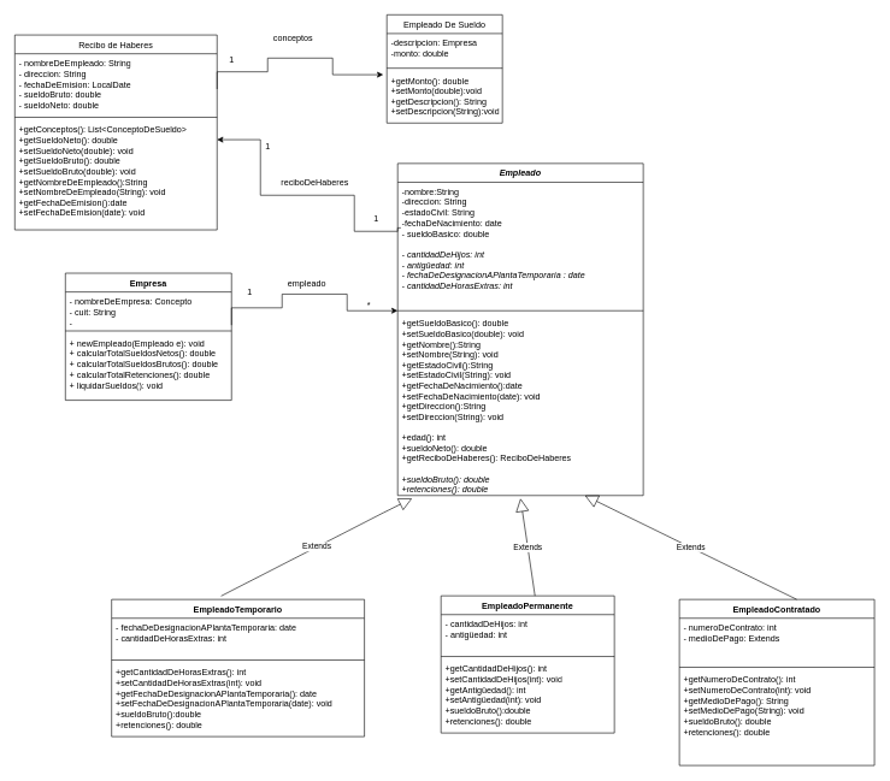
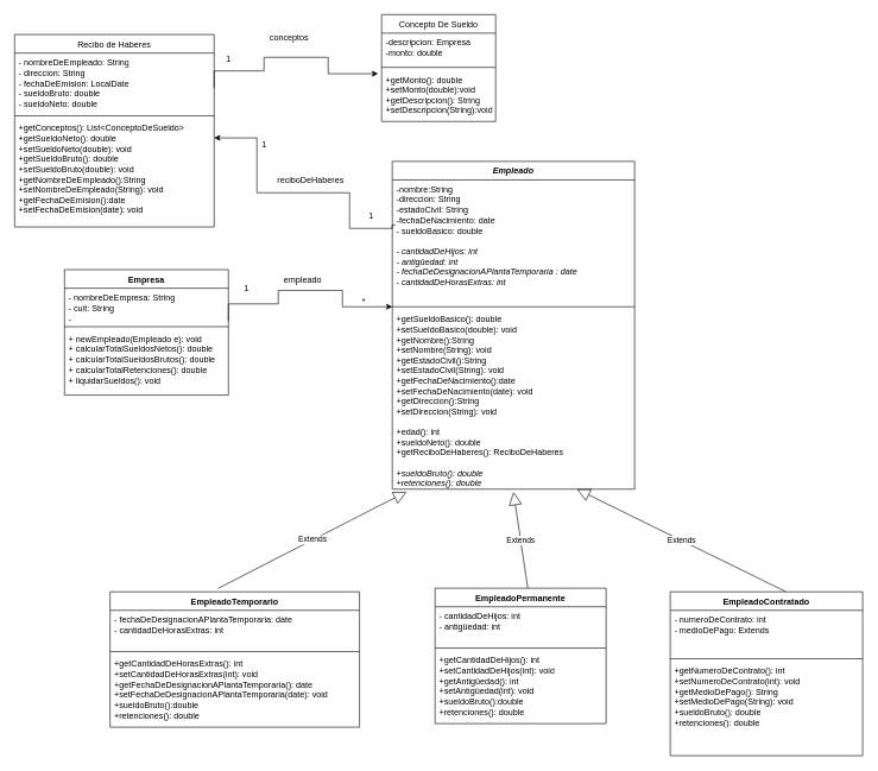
  <mxCell id="0" />
  <mxCell id="1" parent="0" />
  <mxCell id="2" value="Empresa" style="swimlane;fontStyle=1;align=center;verticalAlign=top;childLayout=stackLayout;horizontal=1;startSize=26;horizontalStack=0;resizeParent=1;resizeParentMax=0;resizeLast=0;collapsible=1;marginBottom=0;whiteSpace=wrap;html=1;" parent="1" vertex="1"><mxGeometry x="90" y="378" width="230" height="176" as="geometry"><mxRectangle x="260" y="450" width="100" height="30" as="alternateBounds" /></mxGeometry></mxCell>
- <mxCell id="3" value="- nombreDeEmpresa: Concepto&lt;div&gt;- cuit: String&lt;/div&gt;&lt;div&gt;-&amp;nbsp;&lt;/div&gt;" style="text;strokeColor=none;fillColor=none;align=left;verticalAlign=top;spacingLeft=4;spacingRight=4;overflow=hidden;rotatable=0;points=[[0,0.5],[1,0.5]];portConstraint=eastwest;whiteSpace=wrap;html=1;" parent="2" vertex="1"><mxGeometry y="26" width="230" height="50" as="geometry" /></mxCell>
+ <mxCell id="3" value="- nombreDeEmpresa: String&lt;div&gt;- cuit: String&lt;/div&gt;&lt;div&gt;-&amp;nbsp;&lt;/div&gt;" style="text;strokeColor=none;fillColor=none;align=left;verticalAlign=top;spacingLeft=4;spacingRight=4;overflow=hidden;rotatable=0;points=[[0,0.5],[1,0.5]];portConstraint=eastwest;whiteSpace=wrap;html=1;" parent="2" vertex="1"><mxGeometry y="26" width="230" height="50" as="geometry" /></mxCell>
  <mxCell id="4" value="" style="line;strokeWidth=1;fillColor=none;align=left;verticalAlign=middle;spacingTop=-1;spacingLeft=3;spacingRight=3;rotatable=0;labelPosition=right;points=[];portConstraint=eastwest;strokeColor=inherit;" parent="2" vertex="1"><mxGeometry y="76" width="230" height="8" as="geometry" /></mxCell>
  <mxCell id="5" value="+ newEmpleado(Empleado e): void&amp;nbsp;&lt;div&gt;&lt;div&gt;+ calcularTotalSueldosNetos(): double&lt;/div&gt;&lt;div&gt;&lt;span style=&quot;background-color: transparent; color: light-dark(rgb(0, 0, 0), rgb(255, 255, 255));&quot;&gt;+ calcularTotalSueldosBrutos(): double&lt;/span&gt;&lt;/div&gt;&lt;div&gt;+ calcularTotalRetenciones(): double&lt;/div&gt;&lt;div&gt;+ liquidarSueldos(): void&lt;/div&gt;&lt;/div&gt;" style="text;strokeColor=none;fillColor=none;align=left;verticalAlign=top;spacingLeft=4;spacingRight=4;overflow=hidden;rotatable=0;points=[[0,0.5],[1,0.5]];portConstraint=eastwest;whiteSpace=wrap;html=1;" parent="2" vertex="1"><mxGeometry y="84" width="230" height="92" as="geometry" /></mxCell>
  <mxCell id="6" value="&lt;i&gt;Empleado&lt;/i&gt;" style="swimlane;fontStyle=1;align=center;verticalAlign=top;childLayout=stackLayout;horizontal=1;startSize=26;horizontalStack=0;resizeParent=1;resizeParentMax=0;resizeLast=0;collapsible=1;marginBottom=0;whiteSpace=wrap;html=1;" parent="1" vertex="1"><mxGeometry x="550" y="226" width="340" height="460" as="geometry" /></mxCell>
  <mxCell id="7" value="-nombre:String&lt;div&gt;-direccion: String&lt;/div&gt;&lt;div&gt;-estadoCivil: String&lt;/div&gt;&lt;div&gt;-fechaDeNacimiento: date&lt;/div&gt;&lt;div&gt;- sueldoBasico: double&lt;/div&gt;&lt;div&gt;&lt;br&gt;&lt;/div&gt;&lt;div&gt;&lt;i&gt;- cantidadDeHijos: int&lt;/i&gt;&lt;/div&gt;&lt;div&gt;&lt;i&gt;- antigüedad: int&lt;/i&gt;&lt;/div&gt;&lt;div&gt;&lt;i&gt;- fechaDeDesignacionAPlantaTemporaria : date&lt;/i&gt;&lt;/div&gt;&lt;div&gt;&lt;i&gt;- cantidadDeHorasExtras: int&lt;/i&gt;&lt;/div&gt;" style="text;strokeColor=none;fillColor=none;align=left;verticalAlign=top;spacingLeft=4;spacingRight=4;overflow=hidden;rotatable=0;points=[[0,0.5],[1,0.5]];portConstraint=eastwest;whiteSpace=wrap;html=1;" parent="6" vertex="1"><mxGeometry y="26" width="340" height="174" as="geometry" /></mxCell>
  <mxCell id="8" value="" style="line;strokeWidth=1;fillColor=none;align=left;verticalAlign=middle;spacingTop=-1;spacingLeft=3;spacingRight=3;rotatable=0;labelPosition=right;points=[];portConstraint=eastwest;strokeColor=inherit;" parent="6" vertex="1"><mxGeometry y="200" width="340" height="8" as="geometry" /></mxCell>
  <mxCell id="9" value="&lt;div&gt;+getSueldoBasico(): double&lt;/div&gt;&lt;div&gt;+setSueldoBasico(double): void&lt;/div&gt;&lt;div&gt;+getNombre():String&lt;/div&gt;&lt;div&gt;+setNombre(String): void&amp;nbsp;&lt;/div&gt;&lt;div&gt;&lt;div&gt;+getEstadoCivil():String&lt;/div&gt;&lt;div&gt;+setEstadoCivil(String): void&lt;/div&gt;&lt;div&gt;+getFechaDeNacimiento():date&lt;/div&gt;&lt;div&gt;&lt;span style=&quot;background-color: transparent; color: light-dark(rgb(0, 0, 0), rgb(255, 255, 255));&quot;&gt;+setFechaDeNacimiento(date): void&lt;/span&gt;&lt;/div&gt;&lt;div&gt;+getDireccion():String&lt;/div&gt;&lt;div&gt;&lt;span style=&quot;background-color: transparent; color: light-dark(rgb(0, 0, 0), rgb(255, 255, 255));&quot;&gt;+setDireccion(String): void&lt;/span&gt;&lt;/div&gt;&lt;div&gt;&lt;span style=&quot;background-color: transparent; color: light-dark(rgb(0, 0, 0), rgb(255, 255, 255));&quot;&gt;&lt;br&gt;&lt;/span&gt;&lt;/div&gt;+edad(): int&lt;span style=&quot;background-color: transparent; color: light-dark(rgb(0, 0, 0), rgb(255, 255, 255));&quot;&gt;&amp;nbsp;&lt;/span&gt;&lt;span style=&quot;background-color: transparent; color: light-dark(rgb(0, 0, 0), rgb(255, 255, 255));&quot;&gt;&amp;nbsp;&lt;/span&gt;&lt;span style=&quot;background-color: transparent; color: light-dark(rgb(0, 0, 0), rgb(255, 255, 255));&quot;&gt;&amp;nbsp;&lt;/span&gt;&lt;/div&gt;&lt;div&gt;&lt;span style=&quot;background-color: transparent; color: light-dark(rgb(0, 0, 0), rgb(255, 255, 255));&quot;&gt;+sueldoNeto(): double&lt;/span&gt;&lt;/div&gt;&lt;div&gt;&lt;div&gt;&lt;div&gt;&lt;i&gt;+&lt;/i&gt;getReciboDeHaberes(): ReciboDeHaberes&lt;/div&gt;&lt;div&gt;&lt;i&gt;&lt;br&gt;&lt;/i&gt;&lt;/div&gt;&lt;div&gt;&lt;i&gt;+sueldoBruto(): double&lt;/i&gt;&lt;/div&gt;&lt;div&gt;&lt;i&gt;+retenciones(): double&lt;/i&gt;&lt;/div&gt;&lt;/div&gt;&lt;/div&gt;&lt;div&gt;&lt;br&gt;&lt;/div&gt;" style="text;strokeColor=none;fillColor=none;align=left;verticalAlign=top;spacingLeft=4;spacingRight=4;overflow=hidden;rotatable=0;points=[[0,0.5],[1,0.5]];portConstraint=eastwest;whiteSpace=wrap;html=1;" parent="6" vertex="1"><mxGeometry y="208" width="340" height="252" as="geometry" /></mxCell>
  <mxCell id="10" style="edgeStyle=orthogonalEdgeStyle;rounded=0;orthogonalLoop=1;jettySize=auto;html=1;exitX=1;exitY=0.5;exitDx=0;exitDy=0;" parent="1" edge="1"><mxGeometry relative="1" as="geometry"><mxPoint x="320" y="449.98" as="sourcePoint" /><mxPoint x="550" y="430" as="targetPoint" /><Array as="points"><mxPoint x="320" y="426" /><mxPoint x="390" y="426" /><mxPoint x="390" y="407" /><mxPoint x="480" y="407" /><mxPoint x="480" y="430" /><mxPoint x="550" y="430" /></Array></mxGeometry></mxCell>
  <mxCell id="11" value="1" style="text;html=1;align=center;verticalAlign=middle;resizable=0;points=[];autosize=1;strokeColor=none;fillColor=none;" parent="1" vertex="1"><mxGeometry x="330" y="390" width="30" height="30" as="geometry" /></mxCell>
  <mxCell id="12" value="empleado" style="text;html=1;align=center;verticalAlign=middle;resizable=0;points=[];autosize=1;strokeColor=none;fillColor=none;" parent="1" vertex="1"><mxGeometry x="384" y="378" width="80" height="30" as="geometry" /></mxCell>
  <mxCell id="13" value="*" style="text;html=1;align=center;verticalAlign=middle;resizable=0;points=[];autosize=1;strokeColor=none;fillColor=none;" parent="1" vertex="1"><mxGeometry x="495" y="408" width="30" height="30" as="geometry" /></mxCell>
  <mxCell id="14" value="EmpleadoPermanente" style="swimlane;fontStyle=1;align=center;verticalAlign=top;childLayout=stackLayout;horizontal=1;startSize=26;horizontalStack=0;resizeParent=1;resizeParentMax=0;resizeLast=0;collapsible=1;marginBottom=0;whiteSpace=wrap;html=1;" parent="1" vertex="1"><mxGeometry x="610" y="825" width="240" height="190" as="geometry" /></mxCell>
  <mxCell id="15" value="- cantidadDeHijos: int&lt;div&gt;- antigüedad: int&lt;/div&gt;" style="text;strokeColor=none;fillColor=none;align=left;verticalAlign=top;spacingLeft=4;spacingRight=4;overflow=hidden;rotatable=0;points=[[0,0.5],[1,0.5]];portConstraint=eastwest;whiteSpace=wrap;html=1;" parent="14" vertex="1"><mxGeometry y="26" width="240" height="54" as="geometry" /></mxCell>
  <mxCell id="16" value="" style="line;strokeWidth=1;fillColor=none;align=left;verticalAlign=middle;spacingTop=-1;spacingLeft=3;spacingRight=3;rotatable=0;labelPosition=right;points=[];portConstraint=eastwest;strokeColor=inherit;" parent="14" vertex="1"><mxGeometry y="80" width="240" height="8" as="geometry" /></mxCell>
  <mxCell id="17" value="&lt;div&gt;+getCantidadDeHijos(): int&lt;/div&gt;&lt;div&gt;+setCantidadDeHijos(int): void&lt;/div&gt;&lt;div&gt;&lt;div&gt;+getAntigüedad(): int&lt;/div&gt;&lt;div&gt;+setAntigüedad(int): void&lt;/div&gt;&lt;/div&gt;+sueldoBruto():double&lt;div&gt;&lt;span style=&quot;background-color: transparent; color: light-dark(rgb(0, 0, 0), rgb(255, 255, 255));&quot;&gt;+retenciones(): double&lt;/span&gt;&lt;/div&gt;&lt;div&gt;&lt;br&gt;&lt;/div&gt;" style="text;strokeColor=none;fillColor=none;align=left;verticalAlign=top;spacingLeft=4;spacingRight=4;overflow=hidden;rotatable=0;points=[[0,0.5],[1,0.5]];portConstraint=eastwest;whiteSpace=wrap;html=1;" parent="14" vertex="1"><mxGeometry y="88" width="240" height="102" as="geometry" /></mxCell>
  <mxCell id="18" value="EmpleadoTemporario" style="swimlane;fontStyle=1;align=center;verticalAlign=top;childLayout=stackLayout;horizontal=1;startSize=26;horizontalStack=0;resizeParent=1;resizeParentMax=0;resizeLast=0;collapsible=1;marginBottom=0;whiteSpace=wrap;html=1;" parent="1" vertex="1"><mxGeometry x="154" y="830" width="350" height="190" as="geometry" /></mxCell>
  <mxCell id="19" value="- fechaDeDesignacionAPlantaTemporaria: date&lt;div&gt;- cantidadDeHorasExtras: int&amp;nbsp;&lt;/div&gt;" style="text;strokeColor=none;fillColor=none;align=left;verticalAlign=top;spacingLeft=4;spacingRight=4;overflow=hidden;rotatable=0;points=[[0,0.5],[1,0.5]];portConstraint=eastwest;whiteSpace=wrap;html=1;" parent="18" vertex="1"><mxGeometry y="26" width="350" height="54" as="geometry" /></mxCell>
  <mxCell id="20" value="" style="line;strokeWidth=1;fillColor=none;align=left;verticalAlign=middle;spacingTop=-1;spacingLeft=3;spacingRight=3;rotatable=0;labelPosition=right;points=[];portConstraint=eastwest;strokeColor=inherit;" parent="18" vertex="1"><mxGeometry y="80" width="350" height="8" as="geometry" /></mxCell>
  <mxCell id="21" value="&lt;div&gt;&lt;div&gt;+getCantidadDeHorasExtras(): int&lt;/div&gt;&lt;div&gt;+setCantidadDeHorasExtras(int): void&lt;/div&gt;&lt;/div&gt;&lt;div&gt;&lt;div&gt;+getF&lt;span style=&quot;background-color: transparent; color: light-dark(rgb(0, 0, 0), rgb(255, 255, 255));&quot;&gt;echaDeDesignacionAPlantaTemporaria&lt;/span&gt;&lt;span style=&quot;background-color: transparent; color: light-dark(rgb(0, 0, 0), rgb(255, 255, 255));&quot;&gt;(): date&lt;/span&gt;&lt;/div&gt;&lt;div&gt;+setF&lt;span style=&quot;color: light-dark(rgb(0, 0, 0), rgb(255, 255, 255)); background-color: transparent;&quot;&gt;echaDeDesignacionAPlantaTemporaria&lt;/span&gt;&lt;span style=&quot;color: light-dark(rgb(0, 0, 0), rgb(255, 255, 255)); background-color: transparent;&quot;&gt;(date): void&lt;/span&gt;&lt;/div&gt;&lt;/div&gt;+sueldoBruto():double&lt;div&gt;+retenciones(): double&lt;br&gt;&lt;div&gt;&lt;br&gt;&lt;/div&gt;&lt;/div&gt;" style="text;strokeColor=none;fillColor=none;align=left;verticalAlign=top;spacingLeft=4;spacingRight=4;overflow=hidden;rotatable=0;points=[[0,0.5],[1,0.5]];portConstraint=eastwest;whiteSpace=wrap;html=1;" parent="18" vertex="1"><mxGeometry y="88" width="350" height="102" as="geometry" /></mxCell>
  <mxCell id="22" value="Extends" style="endArrow=block;endSize=16;endFill=0;html=1;rounded=0;exitX=0.433;exitY=-0.025;exitDx=0;exitDy=0;exitPerimeter=0;" parent="1" source="18" edge="1"><mxGeometry width="160" relative="1" as="geometry"><mxPoint x="410" y="590" as="sourcePoint" /><mxPoint x="570" y="690" as="targetPoint" /><Array as="points"><mxPoint x="530" y="710" /></Array></mxGeometry></mxCell>
  <mxCell id="23" value="Extends" style="endArrow=block;endSize=16;endFill=0;html=1;rounded=0;exitX=0.542;exitY=0;exitDx=0;exitDy=0;exitPerimeter=0;" parent="1" source="14" edge="1"><mxGeometry width="160" relative="1" as="geometry"><mxPoint x="770.64" y="714" as="sourcePoint" /><mxPoint x="720" y="690" as="targetPoint" /><Array as="points" /></mxGeometry></mxCell>
  <mxCell id="24" value="EmpleadoContratado" style="swimlane;fontStyle=1;align=center;verticalAlign=top;childLayout=stackLayout;horizontal=1;startSize=26;horizontalStack=0;resizeParent=1;resizeParentMax=0;resizeLast=0;collapsible=1;marginBottom=0;whiteSpace=wrap;html=1;" parent="1" vertex="1"><mxGeometry x="940" y="830" width="270" height="230" as="geometry" /></mxCell>
  <mxCell id="25" value="- numeroDeContrato: int&amp;nbsp;&lt;div&gt;- medioDePago: Extends&lt;/div&gt;" style="text;strokeColor=none;fillColor=none;align=left;verticalAlign=top;spacingLeft=4;spacingRight=4;overflow=hidden;rotatable=0;points=[[0,0.5],[1,0.5]];portConstraint=eastwest;whiteSpace=wrap;html=1;" parent="24" vertex="1"><mxGeometry y="26" width="270" height="64" as="geometry" /></mxCell>
  <mxCell id="26" value="" style="line;strokeWidth=1;fillColor=none;align=left;verticalAlign=middle;spacingTop=-1;spacingLeft=3;spacingRight=3;rotatable=0;labelPosition=right;points=[];portConstraint=eastwest;strokeColor=inherit;" parent="24" vertex="1"><mxGeometry y="90" width="270" height="8" as="geometry" /></mxCell>
  <mxCell id="27" value="&lt;div&gt;&lt;div&gt;+getNumeroDeContrato(): int&lt;/div&gt;&lt;div&gt;+setNumeroDeContrato(int): void&lt;/div&gt;&lt;/div&gt;&lt;div&gt;&lt;div&gt;+getMedioDePago(): String&lt;/div&gt;&lt;div&gt;+setMedioDePago(String): void&lt;/div&gt;&lt;/div&gt;+sueldoBruto(): double&lt;div&gt;+retenciones(): double&lt;/div&gt;" style="text;strokeColor=none;fillColor=none;align=left;verticalAlign=top;spacingLeft=4;spacingRight=4;overflow=hidden;rotatable=0;points=[[0,0.5],[1,0.5]];portConstraint=eastwest;whiteSpace=wrap;html=1;" parent="24" vertex="1"><mxGeometry y="98" width="270" height="132" as="geometry" /></mxCell>
  <mxCell id="28" value="Extends" style="endArrow=block;endSize=16;endFill=0;html=1;rounded=0;exitX=0.852;exitY=0;exitDx=0;exitDy=0;exitPerimeter=0;entryX=0.762;entryY=1;entryDx=0;entryDy=0;entryPerimeter=0;" parent="1" target="9" edge="1"><mxGeometry width="160" relative="1" as="geometry"><mxPoint x="1102.44" y="830" as="sourcePoint" /><mxPoint x="485" y="520.004" as="targetPoint" /></mxGeometry></mxCell>
  <mxCell id="29" style="edgeStyle=orthogonalEdgeStyle;rounded=0;orthogonalLoop=1;jettySize=auto;html=1;exitX=0.013;exitY=0.363;exitDx=0;exitDy=0;entryX=1;entryY=0.5;entryDx=0;entryDy=0;exitPerimeter=0;" parent="1" source="7" edge="1"><mxGeometry relative="1" as="geometry"><mxPoint x="589" y="320.034" as="sourcePoint" /><mxPoint x="300" y="193" as="targetPoint" /><Array as="points"><mxPoint x="550" y="315" /><mxPoint x="550" y="320" /><mxPoint x="490" y="320" /><mxPoint x="490" y="270" /><mxPoint x="360" y="270" /><mxPoint x="360" y="193" /></Array></mxGeometry></mxCell>
  <mxCell id="30" value="reciboDeHaberes" style="text;html=1;align=center;verticalAlign=middle;resizable=0;points=[];autosize=1;strokeColor=none;fillColor=none;" parent="1" vertex="1"><mxGeometry x="375" y="238" width="120" height="30" as="geometry" /></mxCell>
  <mxCell id="31" value="1" style="text;html=1;align=center;verticalAlign=middle;resizable=0;points=[];autosize=1;strokeColor=none;fillColor=none;" parent="1" vertex="1"><mxGeometry x="355" y="188" width="30" height="30" as="geometry" /></mxCell>
  <mxCell id="32" value="1" style="text;html=1;align=center;verticalAlign=middle;resizable=0;points=[];autosize=1;strokeColor=none;fillColor=none;" parent="1" vertex="1"><mxGeometry x="505" y="288" width="30" height="30" as="geometry" /></mxCell>
  <mxCell id="33" value="&lt;span style=&quot;font-weight: 400;&quot;&gt;Recibo de Haberes&lt;/span&gt;" style="swimlane;fontStyle=1;align=center;verticalAlign=top;childLayout=stackLayout;horizontal=1;startSize=26;horizontalStack=0;resizeParent=1;resizeParentMax=0;resizeLast=0;collapsible=1;marginBottom=0;whiteSpace=wrap;html=1;" parent="1" vertex="1"><mxGeometry x="20" y="48" width="280" height="270" as="geometry" /></mxCell>
  <mxCell id="34" value="- nombreDeEmpleado: String&lt;div&gt;- direccion: String&lt;/div&gt;&lt;div&gt;- fechaDeEmision: LocalDate&lt;/div&gt;&lt;div&gt;- sueldoBruto: double&amp;nbsp;&lt;/div&gt;&lt;div&gt;- sueldoNeto: double&amp;nbsp;&lt;/div&gt;&lt;div&gt;&lt;br&gt;&lt;/div&gt;" style="text;strokeColor=none;fillColor=none;align=left;verticalAlign=top;spacingLeft=4;spacingRight=4;overflow=hidden;rotatable=0;points=[[0,0.5],[1,0.5]];portConstraint=eastwest;whiteSpace=wrap;html=1;" parent="33" vertex="1"><mxGeometry y="26" width="280" height="84" as="geometry" /></mxCell>
  <mxCell id="35" value="" style="line;strokeWidth=1;fillColor=none;align=left;verticalAlign=middle;spacingTop=-1;spacingLeft=3;spacingRight=3;rotatable=0;labelPosition=right;points=[];portConstraint=eastwest;strokeColor=inherit;" parent="33" vertex="1"><mxGeometry y="110" width="280" height="8" as="geometry" /></mxCell>
  <mxCell id="36" value="+getConceptos(): List&amp;lt;ConceptoDeSueldo&amp;gt;&lt;div&gt;&lt;div&gt;+getSueldoNeto(): double&lt;/div&gt;&lt;div&gt;+setSueldoNeto(double): void&lt;/div&gt;&lt;div&gt;&lt;div&gt;+getSueldoBruto(): double&lt;/div&gt;&lt;div&gt;+setSueldoBruto(double): void&lt;/div&gt;&lt;/div&gt;&lt;div&gt;+getNombreDeEmpleado():String&lt;/div&gt;&lt;div&gt;+setNombreDeEmpleado(String): void&amp;nbsp;&lt;/div&gt;&lt;div&gt;&lt;div&gt;+getFechaDeEmision():date&lt;/div&gt;&lt;div&gt;&lt;span style=&quot;background-color: transparent; color: light-dark(rgb(0, 0, 0), rgb(255, 255, 255));&quot;&gt;+setFechaDeEmision(date): void&lt;/span&gt;&lt;/div&gt;&lt;/div&gt;&lt;div&gt;&lt;br&gt;&lt;/div&gt;&lt;div&gt;&lt;/div&gt;&lt;/div&gt;" style="text;strokeColor=none;fillColor=none;align=left;verticalAlign=top;spacingLeft=4;spacingRight=4;overflow=hidden;rotatable=0;points=[[0,0.5],[1,0.5]];portConstraint=eastwest;whiteSpace=wrap;html=1;" parent="33" vertex="1"><mxGeometry y="118" width="280" height="152" as="geometry" /></mxCell>
  <mxCell id="37" style="edgeStyle=orthogonalEdgeStyle;rounded=0;orthogonalLoop=1;jettySize=auto;html=1;exitX=1;exitY=0.5;exitDx=0;exitDy=0;" parent="1" edge="1"><mxGeometry relative="1" as="geometry"><mxPoint x="300" y="122.98" as="sourcePoint" /><mxPoint x="530" y="103" as="targetPoint" /><Array as="points"><mxPoint x="300" y="99" /><mxPoint x="370" y="99" /><mxPoint x="370" y="80" /><mxPoint x="460" y="80" /><mxPoint x="460" y="103" /><mxPoint x="530" y="103" /></Array></mxGeometry></mxCell>
  <mxCell id="38" value="conceptos" style="text;html=1;align=center;verticalAlign=middle;resizable=0;points=[];autosize=1;strokeColor=none;fillColor=none;" parent="1" vertex="1"><mxGeometry x="365" y="38" width="80" height="30" as="geometry" /></mxCell>
  <mxCell id="39" value="1" style="text;html=1;align=center;verticalAlign=middle;resizable=0;points=[];autosize=1;strokeColor=none;fillColor=none;" parent="1" vertex="1"><mxGeometry x="305" y="68" width="30" height="30" as="geometry" /></mxCell>
- <mxCell id="40" value="&lt;span style=&quot;font-weight: 400;&quot;&gt;Empleado De Sueldo&lt;/span&gt;" style="swimlane;fontStyle=1;align=center;verticalAlign=top;childLayout=stackLayout;horizontal=1;startSize=26;horizontalStack=0;resizeParent=1;resizeParentMax=0;resizeLast=0;collapsible=1;marginBottom=0;whiteSpace=wrap;html=1;" parent="1" vertex="1"><mxGeometry x="535" y="20" width="160" height="150" as="geometry" /></mxCell>
+ <mxCell id="40" value="&lt;span style=&quot;font-weight: 400;&quot;&gt;Concepto De Sueldo&lt;/span&gt;" style="swimlane;fontStyle=1;align=center;verticalAlign=top;childLayout=stackLayout;horizontal=1;startSize=26;horizontalStack=0;resizeParent=1;resizeParentMax=0;resizeLast=0;collapsible=1;marginBottom=0;whiteSpace=wrap;html=1;" parent="1" vertex="1"><mxGeometry x="535" y="20" width="160" height="150" as="geometry" /></mxCell>
  <mxCell id="41" value="-descripcion: Empresa&lt;div&gt;-monto: double&lt;/div&gt;" style="text;strokeColor=none;fillColor=none;align=left;verticalAlign=top;spacingLeft=4;spacingRight=4;overflow=hidden;rotatable=0;points=[[0,0.5],[1,0.5]];portConstraint=eastwest;whiteSpace=wrap;html=1;" parent="40" vertex="1"><mxGeometry y="26" width="160" height="44" as="geometry" /></mxCell>
  <mxCell id="42" value="" style="line;strokeWidth=1;fillColor=none;align=left;verticalAlign=middle;spacingTop=-1;spacingLeft=3;spacingRight=3;rotatable=0;labelPosition=right;points=[];portConstraint=eastwest;strokeColor=inherit;" parent="40" vertex="1"><mxGeometry y="70" width="160" height="8" as="geometry" /></mxCell>
  <mxCell id="43" value="+getMonto(): double&lt;div&gt;+setMonto(double):void&lt;/div&gt;&lt;div&gt;+getDescripcion(): String&lt;/div&gt;&lt;div&gt;+setDescripcion(String):void&lt;/div&gt;" style="text;strokeColor=none;fillColor=none;align=left;verticalAlign=top;spacingLeft=4;spacingRight=4;overflow=hidden;rotatable=0;points=[[0,0.5],[1,0.5]];portConstraint=eastwest;whiteSpace=wrap;html=1;" parent="40" vertex="1"><mxGeometry y="78" width="160" height="72" as="geometry" /></mxCell>
